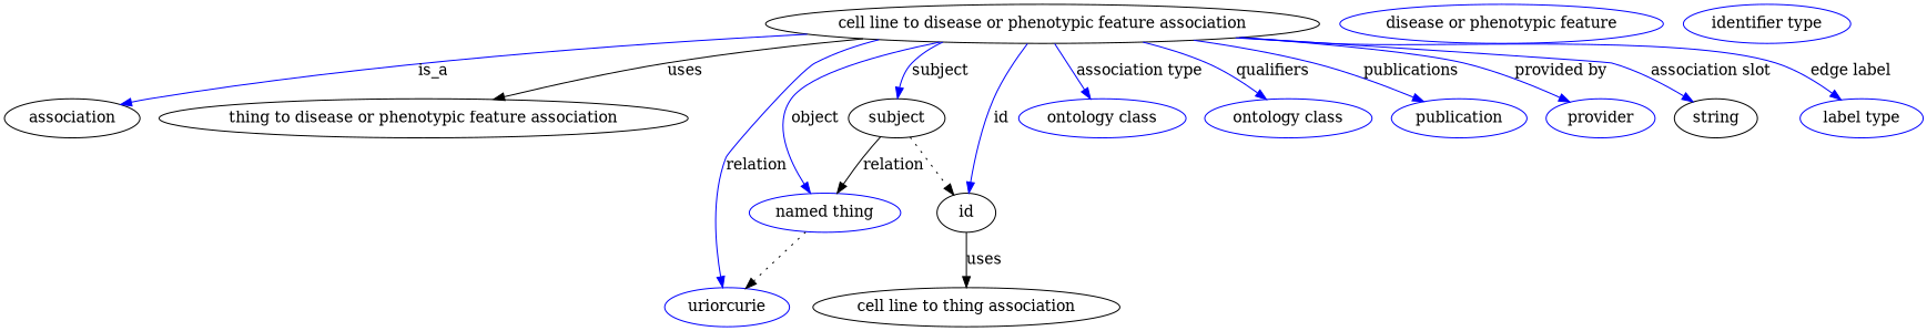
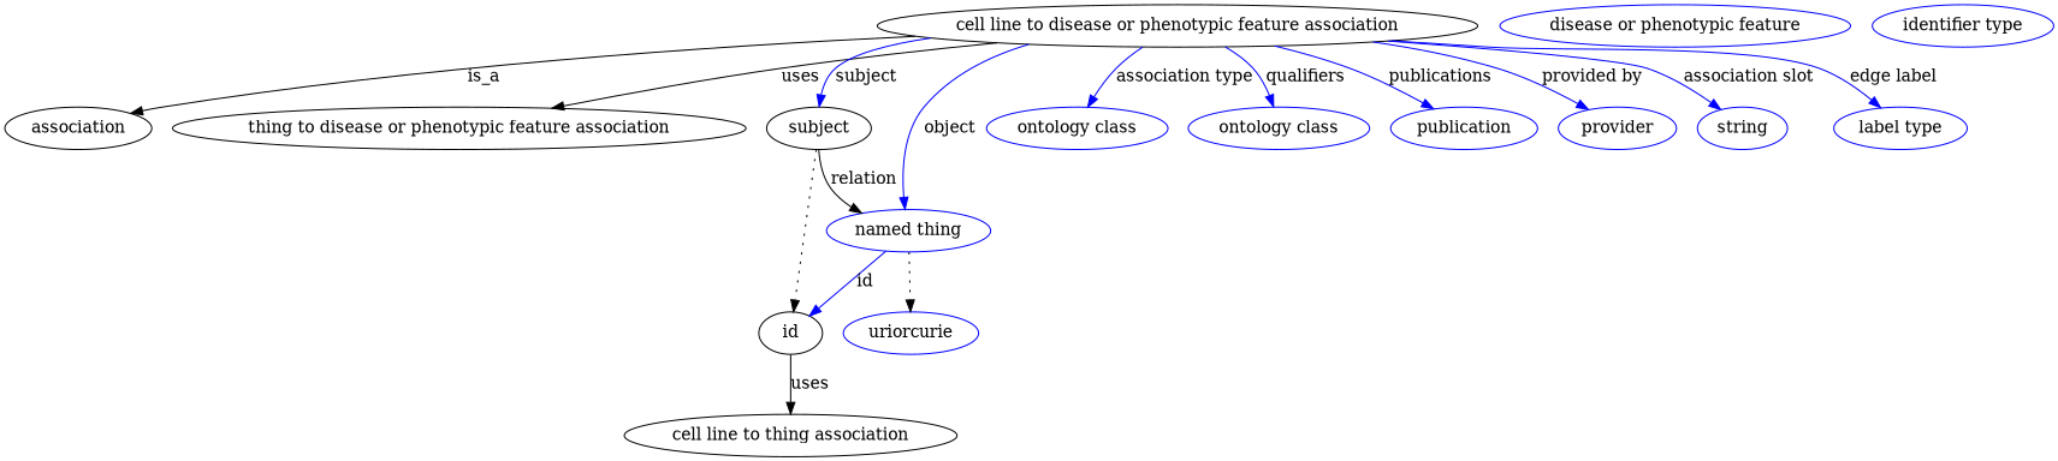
  digraph {
    node [color=blue]
    edge [color=blue style=solid]
    n1 [height=0.5 label="cell line to disease or phenotypic feature association" width=5.4034 color=""]
    association [height=0.5 width=1.3723 color=""]
    "thing to disease or phenotypic feature association" [height=0.5 width=5.1241 color=""]
    subject [height=0.5 width=0.97656 color=""]
    n5 [height=0.5 label=uriorcurie width=1.2492]
    n6 [height=0.5 label="named thing" width=1.5019]
    id [height=0.5 width=0.75 color=""]
    n8 [height=0.5 label="ontology class" width=1.6931]
    n9 [height=0.5 label="ontology class" width=1.6931]
    n10 [height=0.5 label=publication width=1.3859]
    n11 [height=0.5 label=provider width=1.1129]
-   n12 [color=black height=0.5 label=string width=0.8403]
+   n12 [height=0.5 label=string width=0.8403]
    n13 [height=0.5 label="label type" width=1.2425]
    "cell line to thing association" [height=0.5 width=3.0369 color=""]
    n15 [height=0.5 label="disease or phenotypic feature" width=3.1523]
    n16 [height=0.5 label="identifier type" width=1.652]
-   n1 -> association [label=is_a style=""]
+   n1 -> association [label=is_a color="" style=""]
    n1 -> "thing to disease or phenotypic feature association" [label=uses color="" style=""]
    n1 -> subject [label=subject]
-   n1 -> n5 [label=relation]
    n1 -> n6 [label=object]
-   n1 -> id [label=id]
+   n6 -> id [label=id]
    n1 -> n8 [label="association type"]
    n1 -> n9 [label=qualifiers]
    n1 -> n10 [label=publications]
    n1 -> n11 [label="provided by"]
    n1 -> n12 [label="association slot"]
    n1 -> n13 [label="edge label"]
    subject -> n6 [label=relation color="" style=""]
    subject -> id [style=dotted color=""]
    n6 -> n5 [style=dotted color=""]
    id -> "cell line to thing association" [label=uses color="" style=""]
  }
